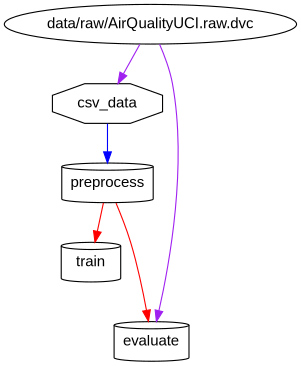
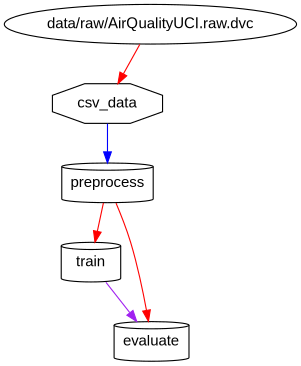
  strict digraph {
    fontname="Liberation Sans"
    node [fontname="Liberation Sans" shape=cylinder]
    edge [color=red fontname="Liberation Sans"]
    n1 [label=csv_data shape=octagon]
    preprocess
    train
    evaluate
    n5 [label="data/raw/AirQualityUCI.raw.dvc" shape=ellipse]
    n1 -> preprocess [color=blue]
    preprocess -> train
    preprocess -> evaluate
-   n5 -> evaluate [color=purple]
-   n5 -> n1 [color=purple]
+   train -> evaluate [color=purple]
+   n5 -> n1
  }
